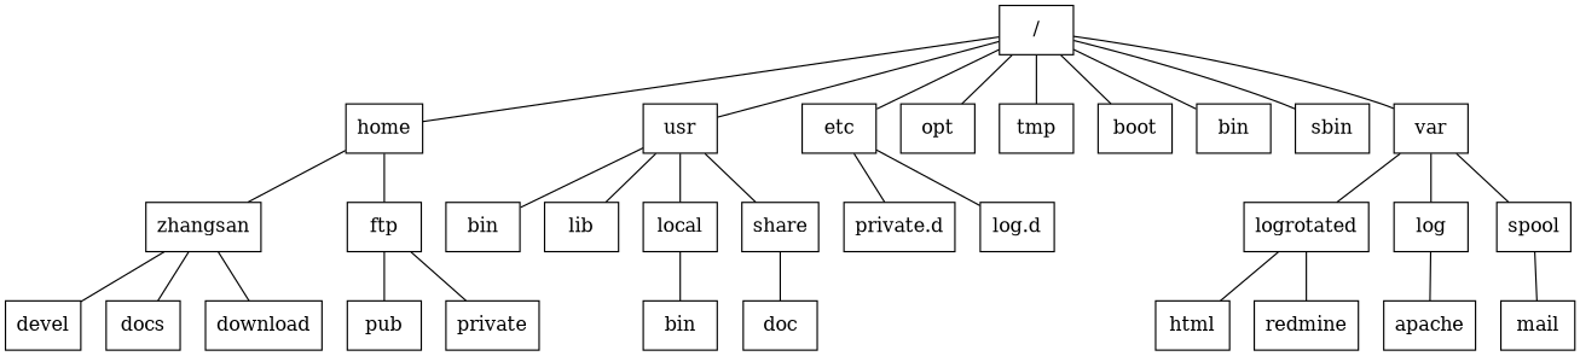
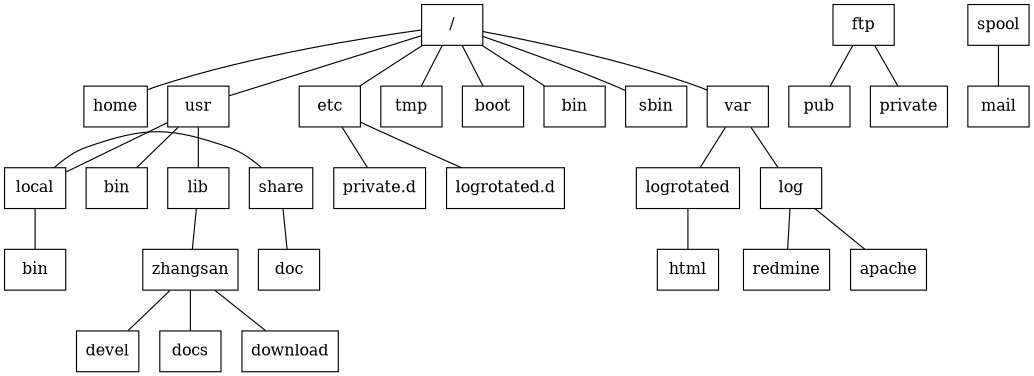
  graph {
    node [shape=box]
    home
    usr
    etc
    n4 [label=bin]
    n5 [label=lib]
    local
    share
    zhangsan
    ftp
    n10 [label="private.d"]
-   n11 [label="log.d"]
+   n11 [label="logrotated.d"]
    n12 [label=bin]
    doc
    n14 [label="/"]
-   opt
    tmp
    boot
    bin
    sbin
    var
    n21 [label=logrotated]
    log
    spool
    devel
    docs
    download
    pub
    private
    html
    redmine
    apache
    mail
    subgraph sub_1 {
      rank=same
      home
      usr
      etc
    }
    subgraph sub_2 {
      rank=same
      n4
      n5
      local
      share
    }
-   home -- zhangsan
-   home -- ftp
+   n5 -- zhangsan
    usr -- n4
    usr -- n5
    usr -- local
-   usr -- share
+   local -- share
    etc -- n10
    etc -- n11
    local -- n12
    share -- doc
    zhangsan -- devel
    zhangsan -- docs
    zhangsan -- download
    ftp -- pub
    ftp -- private
    n14 -- home
    n14 -- usr
    n14 -- etc
-   n14 -- opt
    n14 -- tmp
    n14 -- boot
    n14 -- bin
    n14 -- sbin
    n14 -- var
    var -- n21
    var -- log
-   var -- spool
    n21 -- html
-   n21 -- redmine
+   log -- redmine
    log -- apache
    spool -- mail
  }
